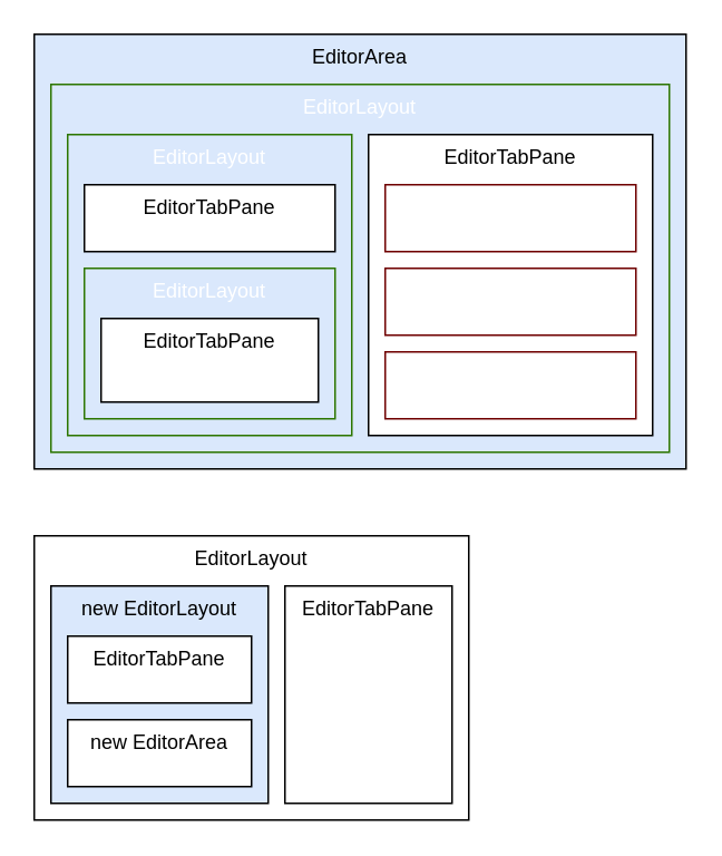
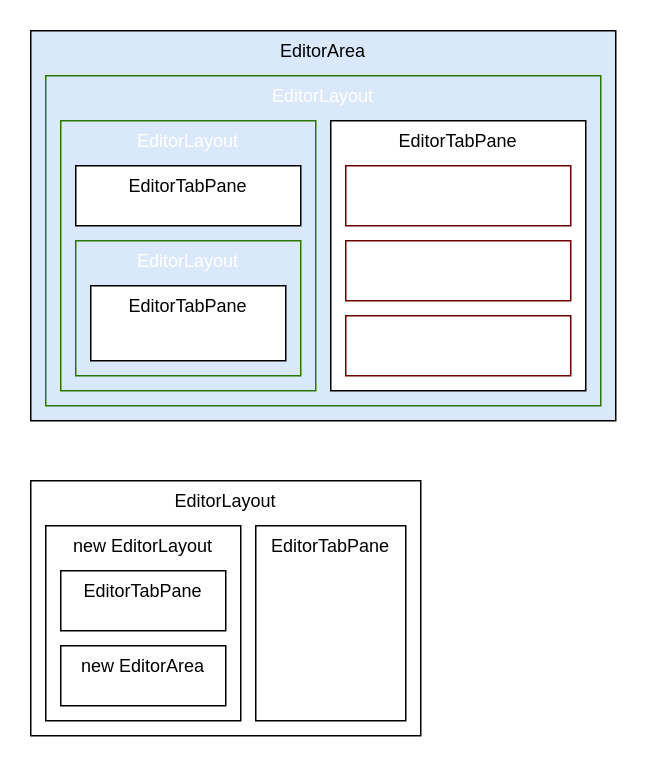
  <mxCell id="0" />
  <mxCell id="1" parent="0" />
  <mxCell id="2" value="EditorLayout&lt;br&gt;" style="rounded=0;whiteSpace=wrap;html=1;align=center;verticalAlign=top;" parent="1" vertex="1"><mxGeometry x="20" y="320" width="260" height="170" as="geometry" /></mxCell>
  <mxCell id="3" value="EditorArea&lt;br&gt;" style="rounded=0;whiteSpace=wrap;html=1;align=center;verticalAlign=top;fillColor=#dae8fc;" parent="1" vertex="1"><mxGeometry x="20" y="20" width="390" height="260" as="geometry" /></mxCell>
  <mxCell id="4" value="EditorLayout&lt;br&gt;" style="rounded=0;whiteSpace=wrap;html=1;align=center;verticalAlign=top;fillColor=none;strokeColor=#2D7600;fontColor=#ffffff;" parent="1" vertex="1"><mxGeometry x="30" y="50" width="370" height="220" as="geometry" /></mxCell>
  <mxCell id="5" value="EditorLayout&lt;br&gt;" style="rounded=0;whiteSpace=wrap;html=1;align=center;verticalAlign=top;fillColor=none;fontColor=#ffffff;strokeColor=#2D7600;" parent="1" vertex="1"><mxGeometry x="40" y="80" width="170" height="180" as="geometry" /></mxCell>
  <mxCell id="6" value="EditorTabPane" style="rounded=0;whiteSpace=wrap;html=1;align=center;verticalAlign=top;" parent="1" vertex="1"><mxGeometry x="50" y="110" width="150" height="40" as="geometry" /></mxCell>
  <mxCell id="7" value="EditorLayout&lt;br&gt;" style="rounded=0;whiteSpace=wrap;html=1;align=center;verticalAlign=top;fillColor=none;fontColor=#ffffff;strokeColor=#2D7600;" parent="1" vertex="1"><mxGeometry x="50" y="160" width="150" height="90" as="geometry" /></mxCell>
- <mxCell id="8" value="new EditorLayout" style="rounded=0;whiteSpace=wrap;html=1;align=center;verticalAlign=top;fillColor=#dae8fc;" parent="1" vertex="1"><mxGeometry x="30" y="350" width="130" height="130" as="geometry" /></mxCell>
+ <mxCell id="8" value="new EditorLayout" style="rounded=0;whiteSpace=wrap;html=1;align=center;verticalAlign=top;" parent="1" vertex="1"><mxGeometry x="30" y="350" width="130" height="130" as="geometry" /></mxCell>
  <mxCell id="9" value="EditorTabPane" style="rounded=0;whiteSpace=wrap;html=1;align=center;verticalAlign=top;" parent="1" vertex="1"><mxGeometry x="40" y="380" width="110" height="40" as="geometry" /></mxCell>
  <mxCell id="10" value="new EditorArea" style="rounded=0;whiteSpace=wrap;html=1;align=center;verticalAlign=top;" parent="1" vertex="1"><mxGeometry x="40" y="430" width="110" height="40" as="geometry" /></mxCell>
  <mxCell id="11" value="EditorTabPane" style="rounded=0;whiteSpace=wrap;html=1;align=center;verticalAlign=top;" parent="1" vertex="1"><mxGeometry x="170" y="350" width="100" height="130" as="geometry" /></mxCell>
  <mxCell id="12" value="EditorTabPane" style="rounded=0;whiteSpace=wrap;html=1;align=center;verticalAlign=top;" vertex="1" parent="1"><mxGeometry x="60" y="190" width="130" height="50" as="geometry" /></mxCell>
  <mxCell id="13" value="EditorTabPane" style="rounded=0;whiteSpace=wrap;html=1;align=center;verticalAlign=top;" vertex="1" parent="1"><mxGeometry x="220" y="80" width="170" height="180" as="geometry" /></mxCell>
  <mxCell id="14" value="editor" style="rounded=0;whiteSpace=wrap;html=1;align=center;verticalAlign=top;fillColor=none;fontColor=#ffffff;strokeColor=#6F0000;" vertex="1" parent="1"><mxGeometry x="230" y="110" width="150" height="40" as="geometry" /></mxCell>
  <mxCell id="15" value="editor" style="rounded=0;whiteSpace=wrap;html=1;align=center;verticalAlign=top;fillColor=none;fontColor=#ffffff;strokeColor=#6F0000;" vertex="1" parent="1"><mxGeometry x="230" y="160" width="150" height="40" as="geometry" /></mxCell>
  <mxCell id="16" value="editor" style="rounded=0;whiteSpace=wrap;html=1;align=center;verticalAlign=top;fillColor=none;fontColor=#ffffff;strokeColor=#6F0000;" vertex="1" parent="1"><mxGeometry x="230" y="210" width="150" height="40" as="geometry" /></mxCell>
